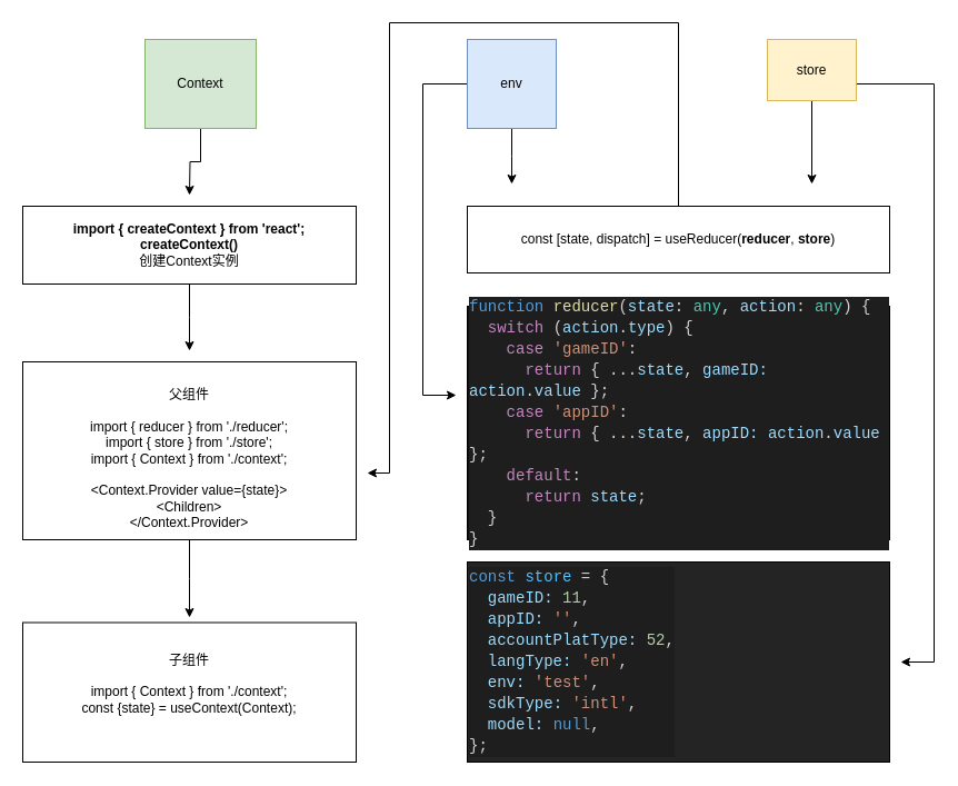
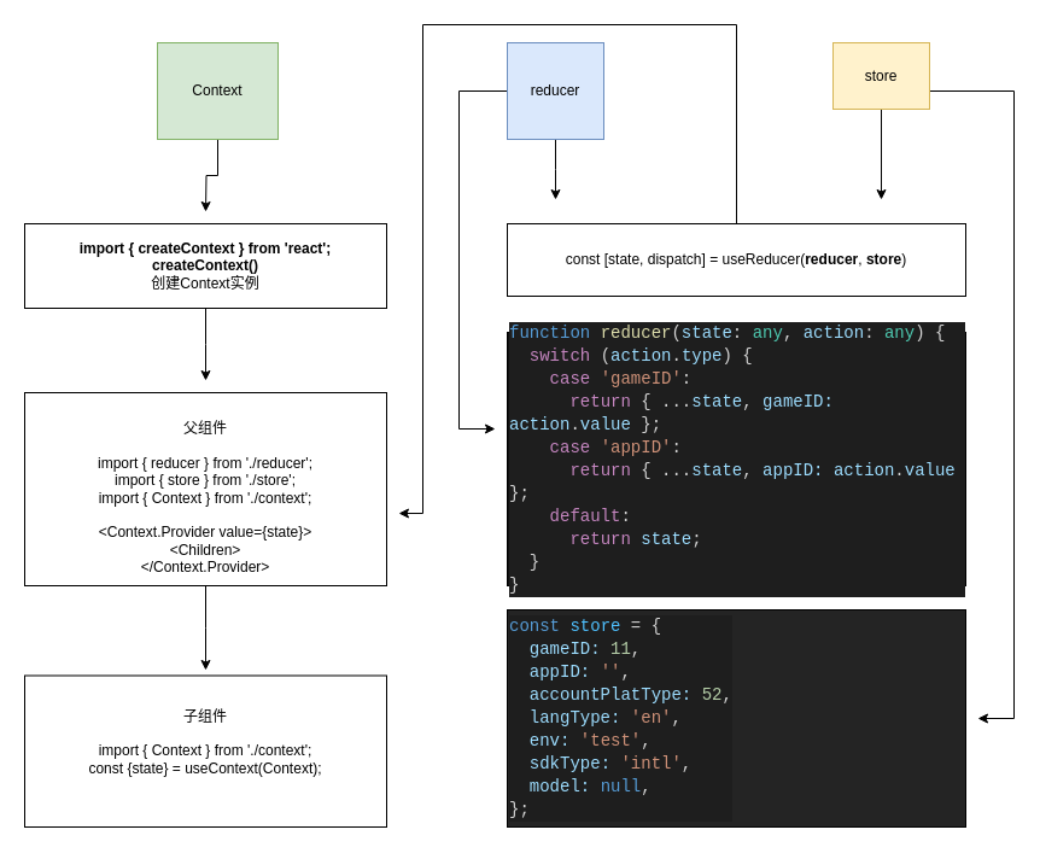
  <mxCell id="0" />
  <mxCell id="1" parent="0" />
  <mxCell id="2" style="edgeStyle=orthogonalEdgeStyle;rounded=0;orthogonalLoop=1;jettySize=auto;html=1;exitX=0;exitY=0.5;exitDx=0;exitDy=0;" parent="1" source="4" edge="1"><mxGeometry relative="1" as="geometry"><mxPoint x="410" y="355" as="targetPoint" /><Array as="points"><mxPoint x="380" y="75" /><mxPoint x="380" y="355" /></Array></mxGeometry></mxCell>
  <mxCell id="3" style="edgeStyle=orthogonalEdgeStyle;rounded=0;orthogonalLoop=1;jettySize=auto;html=1;exitX=0.5;exitY=1;exitDx=0;exitDy=0;" parent="1" source="4" edge="1"><mxGeometry relative="1" as="geometry"><mxPoint x="460" y="165" as="targetPoint" /></mxGeometry></mxCell>
- <mxCell id="4" value="env" style="whiteSpace=wrap;html=1;aspect=fixed;fillColor=#dae8fc;strokeColor=#6c8ebf;" parent="1" vertex="1"><mxGeometry x="420" y="35" width="80" height="80" as="geometry" /></mxCell>
+ <mxCell id="4" value="reducer" style="whiteSpace=wrap;html=1;aspect=fixed;fillColor=#dae8fc;strokeColor=#6c8ebf;" parent="1" vertex="1"><mxGeometry x="420" y="35" width="80" height="80" as="geometry" /></mxCell>
  <mxCell id="5" style="edgeStyle=orthogonalEdgeStyle;rounded=0;orthogonalLoop=1;jettySize=auto;html=1;exitX=0.5;exitY=1;exitDx=0;exitDy=0;" parent="1" source="7" edge="1"><mxGeometry relative="1" as="geometry"><mxPoint x="730" y="165" as="targetPoint" /></mxGeometry></mxCell>
  <mxCell id="6" style="edgeStyle=orthogonalEdgeStyle;rounded=0;orthogonalLoop=1;jettySize=auto;html=1;exitX=1;exitY=0.5;exitDx=0;exitDy=0;" parent="1" source="7" edge="1"><mxGeometry relative="1" as="geometry"><mxPoint x="810" y="595" as="targetPoint" /><Array as="points"><mxPoint x="840" y="75" /><mxPoint x="840" y="595" /></Array></mxGeometry></mxCell>
  <mxCell id="7" value="store" style="whiteSpace=wrap;html=1;aspect=fixed;fillColor=#fff2cc;strokeColor=#d6b656;" parent="1" vertex="1"><mxGeometry x="690" y="35" width="80" height="55" as="geometry" /></mxCell>
  <mxCell id="8" style="edgeStyle=orthogonalEdgeStyle;rounded=0;orthogonalLoop=1;jettySize=auto;html=1;exitX=0.5;exitY=1;exitDx=0;exitDy=0;" parent="1" source="9" edge="1"><mxGeometry relative="1" as="geometry"><mxPoint x="170" y="175" as="targetPoint" /></mxGeometry></mxCell>
  <mxCell id="9" value="Context" style="whiteSpace=wrap;html=1;aspect=fixed;fillColor=#d5e8d4;strokeColor=#82b366;" parent="1" vertex="1"><mxGeometry x="130" y="35" width="100" height="80" as="geometry" /></mxCell>
  <mxCell id="10" style="edgeStyle=orthogonalEdgeStyle;rounded=0;orthogonalLoop=1;jettySize=auto;html=1;exitX=0.5;exitY=1;exitDx=0;exitDy=0;" parent="1" source="11" edge="1"><mxGeometry relative="1" as="geometry"><mxPoint x="170" y="315" as="targetPoint" /></mxGeometry></mxCell>
  <mxCell id="11" value="&lt;b&gt;import { createContext } from 'react';&lt;/b&gt;&lt;br&gt;&lt;b&gt;createContext()&lt;/b&gt;&lt;br&gt;&lt;div&gt;&lt;span&gt;创建Context实例&lt;/span&gt;&lt;/div&gt;" style="rounded=0;whiteSpace=wrap;html=1;align=center;" parent="1" vertex="1"><mxGeometry x="20" y="185" width="300" height="70" as="geometry" /></mxCell>
  <mxCell id="12" style="edgeStyle=orthogonalEdgeStyle;rounded=0;orthogonalLoop=1;jettySize=auto;html=1;exitX=0.5;exitY=1;exitDx=0;exitDy=0;" parent="1" source="13" edge="1"><mxGeometry relative="1" as="geometry"><mxPoint x="170" y="555" as="targetPoint" /></mxGeometry></mxCell>
  <mxCell id="13" value="&lt;br&gt;父组件&lt;br&gt;&lt;br&gt;&lt;div&gt;import { reducer } from './reducer';&lt;/div&gt;&lt;div&gt;import { store } from './store';&lt;/div&gt;&lt;div&gt;import { Context } from './context';&lt;/div&gt;&lt;br&gt;&amp;lt;Context.Provider value={state}&amp;gt;&lt;br&gt;&amp;lt;Children&amp;gt;&lt;br&gt;&amp;lt;/Context.Provider&amp;gt;" style="rounded=0;whiteSpace=wrap;html=1;" parent="1" vertex="1"><mxGeometry x="20" y="325" width="300" height="160" as="geometry" /></mxCell>
  <mxCell id="14" style="edgeStyle=orthogonalEdgeStyle;rounded=0;orthogonalLoop=1;jettySize=auto;html=1;exitX=0.5;exitY=0;exitDx=0;exitDy=0;" parent="1" source="15" edge="1"><mxGeometry relative="1" as="geometry"><mxPoint x="330" y="425" as="targetPoint" /><Array as="points"><mxPoint x="610" y="20" /><mxPoint x="350" y="20" /><mxPoint x="350" y="425" /></Array></mxGeometry></mxCell>
  <mxCell id="15" value="const [state, dispatch] = useReducer(&lt;b&gt;reducer&lt;/b&gt;, &lt;b&gt;store&lt;/b&gt;)" style="rounded=0;whiteSpace=wrap;html=1;align=center;" parent="1" vertex="1"><mxGeometry x="420" y="185" width="380" height="60" as="geometry" /></mxCell>
  <mxCell id="16" value="&lt;div style=&quot;color: rgb(212 , 212 , 212) ; background-color: rgb(30 , 30 , 30) ; font-family: &amp;#34;consolas&amp;#34; , &amp;#34;courier new&amp;#34; , monospace ; font-size: 14px ; line-height: 19px&quot;&gt;&lt;div&gt;&lt;span style=&quot;color: #569cd6&quot;&gt;function&lt;/span&gt; &lt;span style=&quot;color: #dcdcaa&quot;&gt;reducer&lt;/span&gt;(&lt;span style=&quot;color: #9cdcfe&quot;&gt;state&lt;/span&gt;: &lt;span style=&quot;color: #4ec9b0&quot;&gt;any&lt;/span&gt;, &lt;span style=&quot;color: #9cdcfe&quot;&gt;action&lt;/span&gt;: &lt;span style=&quot;color: #4ec9b0&quot;&gt;any&lt;/span&gt;) {&lt;/div&gt;&lt;div&gt;&amp;nbsp; &lt;span style=&quot;color: #c586c0&quot;&gt;switch&lt;/span&gt; (&lt;span style=&quot;color: #9cdcfe&quot;&gt;action&lt;/span&gt;.&lt;span style=&quot;color: #9cdcfe&quot;&gt;type&lt;/span&gt;) {&lt;/div&gt;&lt;div&gt;&amp;nbsp; &amp;nbsp; &lt;span style=&quot;color: #c586c0&quot;&gt;case&lt;/span&gt; &lt;span style=&quot;color: #ce9178&quot;&gt;'gameID'&lt;/span&gt;:&lt;/div&gt;&lt;div&gt;&amp;nbsp; &amp;nbsp; &amp;nbsp; &lt;span style=&quot;color: #c586c0&quot;&gt;return&lt;/span&gt; { ...&lt;span style=&quot;color: #9cdcfe&quot;&gt;state&lt;/span&gt;, &lt;span style=&quot;color: #9cdcfe&quot;&gt;gameID&lt;/span&gt;&lt;span style=&quot;color: #9cdcfe&quot;&gt;:&lt;/span&gt; &lt;span style=&quot;color: #9cdcfe&quot;&gt;action&lt;/span&gt;.&lt;span style=&quot;color: #9cdcfe&quot;&gt;value&lt;/span&gt; };&lt;/div&gt;&lt;div&gt;&amp;nbsp; &amp;nbsp; &lt;span style=&quot;color: #c586c0&quot;&gt;case&lt;/span&gt; &lt;span style=&quot;color: #ce9178&quot;&gt;'appID'&lt;/span&gt;:&lt;/div&gt;&lt;div&gt;&amp;nbsp; &amp;nbsp; &amp;nbsp; &lt;span style=&quot;color: #c586c0&quot;&gt;return&lt;/span&gt; { ...&lt;span style=&quot;color: #9cdcfe&quot;&gt;state&lt;/span&gt;, &lt;span style=&quot;color: #9cdcfe&quot;&gt;appID&lt;/span&gt;&lt;span style=&quot;color: #9cdcfe&quot;&gt;:&lt;/span&gt; &lt;span style=&quot;color: #9cdcfe&quot;&gt;action&lt;/span&gt;.&lt;span style=&quot;color: #9cdcfe&quot;&gt;value&lt;/span&gt; };&lt;/div&gt;&lt;div&gt;&amp;nbsp; &amp;nbsp; &lt;span style=&quot;color: #c586c0&quot;&gt;default&lt;/span&gt;:&lt;/div&gt;&lt;div&gt;&amp;nbsp; &amp;nbsp; &amp;nbsp; &lt;span style=&quot;color: #c586c0&quot;&gt;return&lt;/span&gt; &lt;span style=&quot;color: #9cdcfe&quot;&gt;state&lt;/span&gt;;&lt;/div&gt;&lt;div&gt;&amp;nbsp; }&lt;/div&gt;&lt;div&gt;}&lt;/div&gt;&lt;/div&gt;" style="rounded=0;whiteSpace=wrap;html=1;align=left;fillColor=#0F0F0F;" parent="1" vertex="1"><mxGeometry x="420" y="275" width="380" height="210" as="geometry" /></mxCell>
  <mxCell id="17" value="&lt;div style=&quot;color: rgb(212 , 212 , 212) ; background-color: rgb(30 , 30 , 30) ; font-family: &amp;#34;consolas&amp;#34; , &amp;#34;courier new&amp;#34; , monospace ; font-size: 14px ; line-height: 19px&quot;&gt;&lt;div&gt;&lt;span style=&quot;color: #569cd6&quot;&gt;const&lt;/span&gt; &lt;span style=&quot;color: #4fc1ff&quot;&gt;store&lt;/span&gt; = {&lt;/div&gt;&lt;div&gt;&amp;nbsp; &lt;span style=&quot;color: #9cdcfe&quot;&gt;gameID&lt;/span&gt;&lt;span style=&quot;color: #9cdcfe&quot;&gt;:&lt;/span&gt; &lt;span style=&quot;color: #b5cea8&quot;&gt;11&lt;/span&gt;,&lt;/div&gt;&lt;div&gt;&amp;nbsp; &lt;span style=&quot;color: #9cdcfe&quot;&gt;appID&lt;/span&gt;&lt;span style=&quot;color: #9cdcfe&quot;&gt;:&lt;/span&gt; &lt;span style=&quot;color: #ce9178&quot;&gt;''&lt;/span&gt;,&lt;/div&gt;&lt;div&gt;&amp;nbsp; &lt;span style=&quot;color: #9cdcfe&quot;&gt;accountPlatType&lt;/span&gt;&lt;span style=&quot;color: #9cdcfe&quot;&gt;:&lt;/span&gt; &lt;span style=&quot;color: #b5cea8&quot;&gt;52&lt;/span&gt;,&lt;/div&gt;&lt;div&gt;&amp;nbsp; &lt;span style=&quot;color: #9cdcfe&quot;&gt;langType&lt;/span&gt;&lt;span style=&quot;color: #9cdcfe&quot;&gt;:&lt;/span&gt; &lt;span style=&quot;color: #ce9178&quot;&gt;'en'&lt;/span&gt;,&lt;/div&gt;&lt;div&gt;&amp;nbsp; &lt;span style=&quot;color: #9cdcfe&quot;&gt;env&lt;/span&gt;&lt;span style=&quot;color: #9cdcfe&quot;&gt;:&lt;/span&gt; &lt;span style=&quot;color: #ce9178&quot;&gt;'test'&lt;/span&gt;,&lt;/div&gt;&lt;div&gt;&amp;nbsp; &lt;span style=&quot;color: #9cdcfe&quot;&gt;sdkType&lt;/span&gt;&lt;span style=&quot;color: #9cdcfe&quot;&gt;:&lt;/span&gt; &lt;span style=&quot;color: #ce9178&quot;&gt;'intl'&lt;/span&gt;,&lt;/div&gt;&lt;div&gt;&amp;nbsp; &lt;span style=&quot;color: #9cdcfe&quot;&gt;model&lt;/span&gt;&lt;span style=&quot;color: #9cdcfe&quot;&gt;:&lt;/span&gt; &lt;span style=&quot;color: #569cd6&quot;&gt;null&lt;/span&gt;,&lt;/div&gt;&lt;div&gt;};&lt;/div&gt;&lt;/div&gt;" style="rounded=0;whiteSpace=wrap;html=1;align=left;fillColor=#242424;" parent="1" vertex="1"><mxGeometry x="420" y="505" width="380" height="180" as="geometry" /></mxCell>
  <mxCell id="18" value="子组件&lt;br&gt;&lt;br&gt;&lt;div&gt;import { Context } from './context';&lt;/div&gt;&lt;div&gt;const {state} = useContext(Context);&lt;/div&gt;&lt;div&gt;&lt;br&gt;&lt;/div&gt;" style="rounded=0;whiteSpace=wrap;html=1;fillColor=#FFFFFF;" parent="1" vertex="1"><mxGeometry x="20" y="559.5" width="300" height="125.5" as="geometry" /></mxCell>
